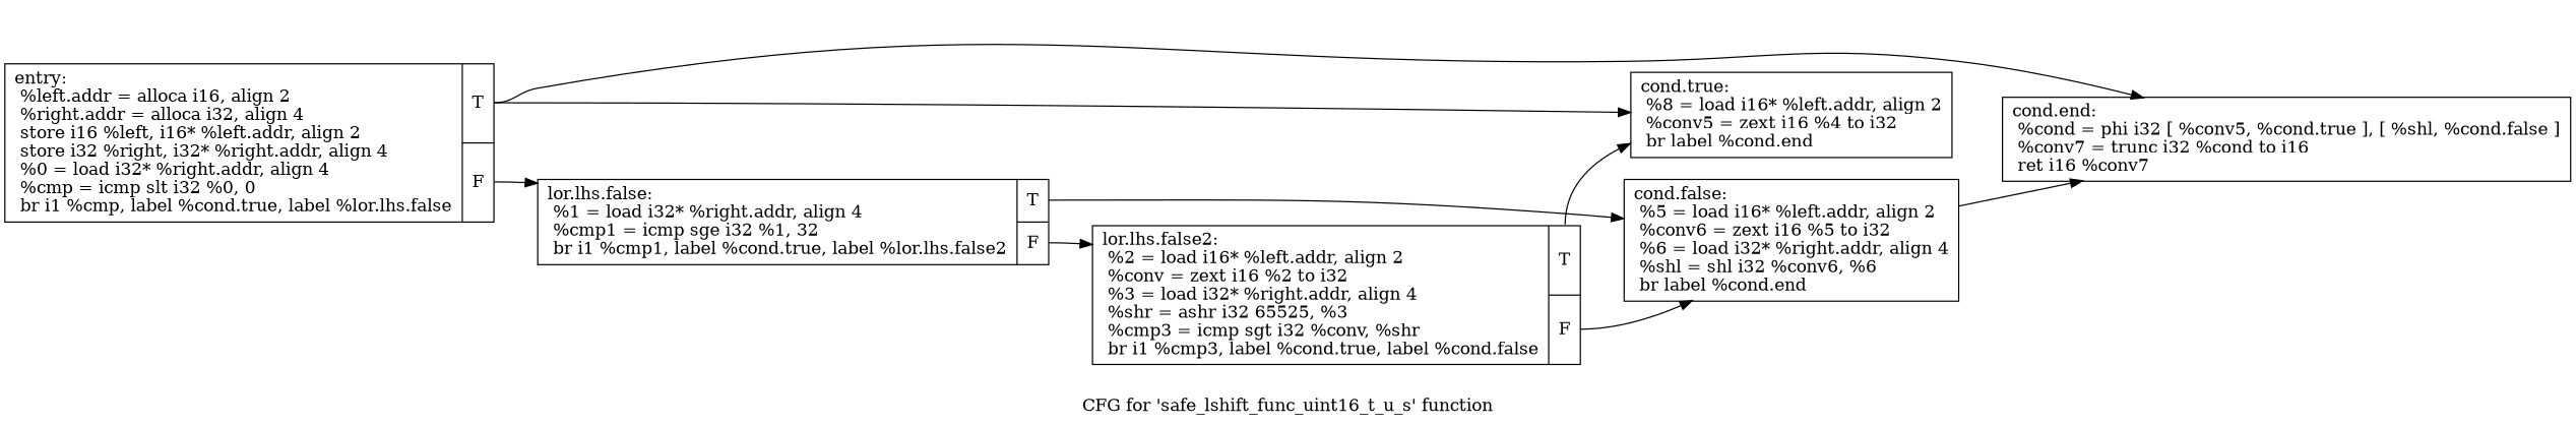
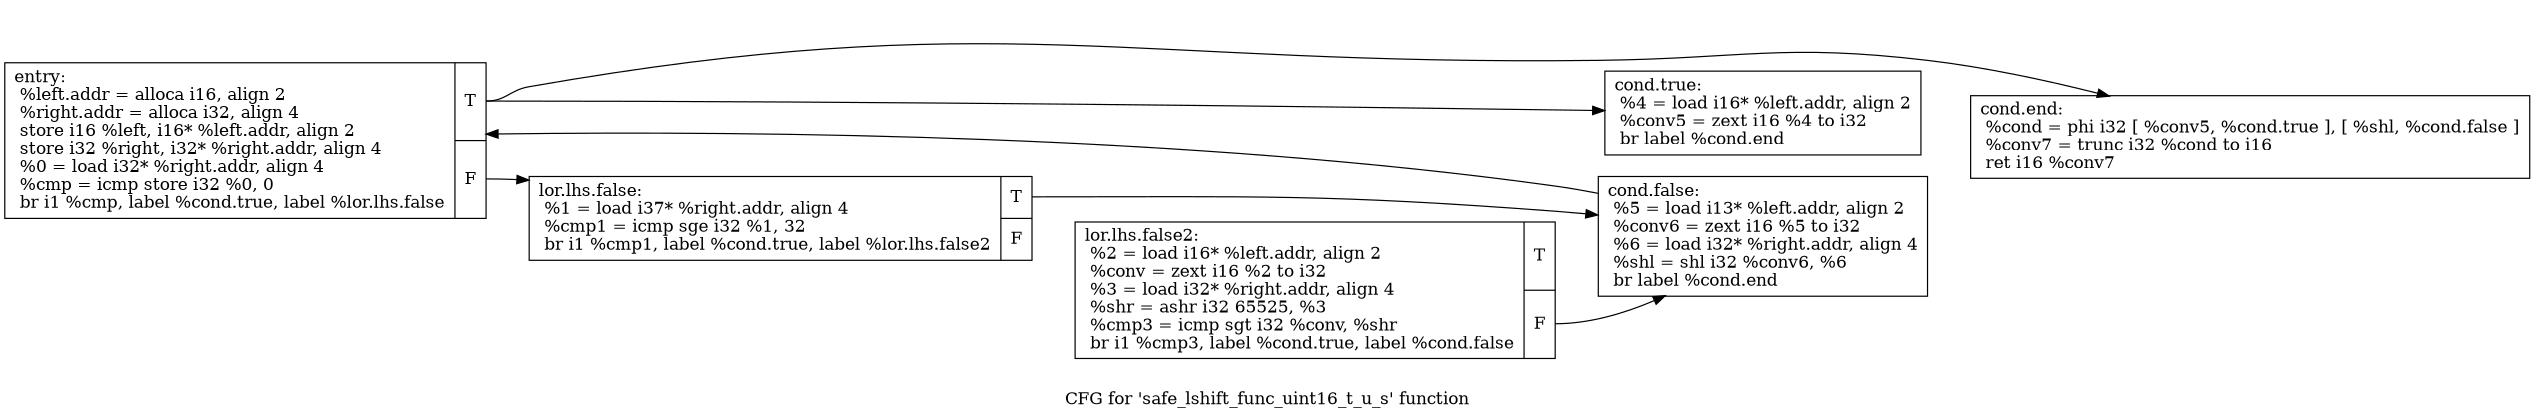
  digraph {
    label="CFG for 'safe_lshift_func_uint16_t_u_s' function"
    rankdir=LR
    node [shape=record]
    edge [tailport=s0]
-   n1 [label="{entry:\l  %left.addr = alloca i16, align 2\l  %right.addr = alloca i32, align 4\l  store i16 %left, i16* %left.addr, align 2\l  store i32 %right, i32* %right.addr, align 4\l  %0 = load i32* %right.addr, align 4\l  %cmp = icmp slt i32 %0, 0\l  br i1 %cmp, label %cond.true, label %lor.lhs.false\l|{<s0>T|<s1>F}}"]
-   n2 [label="{cond.true:                                        \l  %8 = load i16* %left.addr, align 2\l  %conv5 = zext i16 %4 to i32\l  br label %cond.end\l}"]
-   n3 [label="{lor.lhs.false:                                    \l  %1 = load i32* %right.addr, align 4\l  %cmp1 = icmp sge i32 %1, 32\l  br i1 %cmp1, label %cond.true, label %lor.lhs.false2\l|{<s0>T|<s1>F}}"]
+   n1 [label="{entry:\l  %left.addr = alloca i16, align 2\l  %right.addr = alloca i32, align 4\l  store i16 %left, i16* %left.addr, align 2\l  store i32 %right, i32* %right.addr, align 4\l  %0 = load i32* %right.addr, align 4\l  %cmp = icmp store i32 %0, 0\l  br i1 %cmp, label %cond.true, label %lor.lhs.false\l|{<s0>T|<s1>F}}"]
+   n2 [label="{cond.true:                                        \l  %4 = load i16* %left.addr, align 2\l  %conv5 = zext i16 %4 to i32\l  br label %cond.end\l}"]
+   n3 [label="{lor.lhs.false:                                    \l  %1 = load i37* %right.addr, align 4\l  %cmp1 = icmp sge i32 %1, 32\l  br i1 %cmp1, label %cond.true, label %lor.lhs.false2\l|{<s0>T|<s1>F}}"]
    n4 [label="{cond.end:                                         \l  %cond = phi i32 [ %conv5, %cond.true ], [ %shl, %cond.false ]\l  %conv7 = trunc i32 %cond to i16\l  ret i16 %conv7\l}"]
    n5 [label="{lor.lhs.false2:                                   \l  %2 = load i16* %left.addr, align 2\l  %conv = zext i16 %2 to i32\l  %3 = load i32* %right.addr, align 4\l  %shr = ashr i32 65525, %3\l  %cmp3 = icmp sgt i32 %conv, %shr\l  br i1 %cmp3, label %cond.true, label %cond.false\l|{<s0>T|<s1>F}}"]
-   n6 [label="{cond.false:                                       \l  %5 = load i16* %left.addr, align 2\l  %conv6 = zext i16 %5 to i32\l  %6 = load i32* %right.addr, align 4\l  %shl = shl i32 %conv6, %6\l  br label %cond.end\l}"]
+   n6 [label="{cond.false:                                       \l  %5 = load i13* %left.addr, align 2\l  %conv6 = zext i16 %5 to i32\l  %6 = load i32* %right.addr, align 4\l  %shl = shl i32 %conv6, %6\l  br label %cond.end\l}"]
    n1 -> n2
    n1 -> n3 [tailport=s1]
    n1 -> n4
-   n3 -> n5 [tailport=s1]
    n3 -> n6
-   n5 -> n2
    n5 -> n6 [tailport=s1]
-   n6 -> n4
+   n6 -> n1
  }
